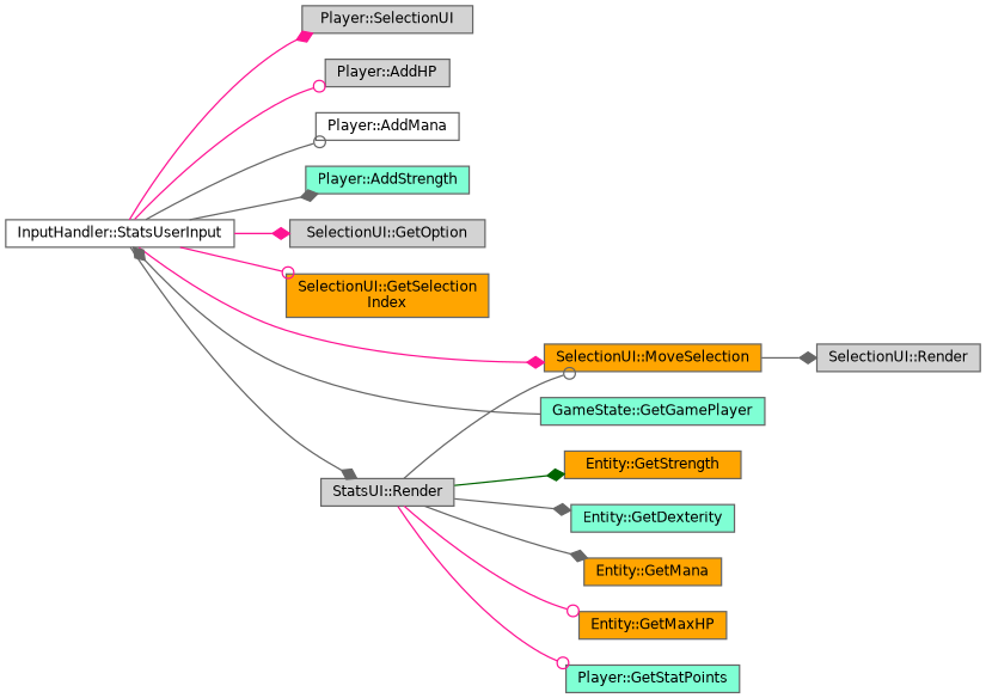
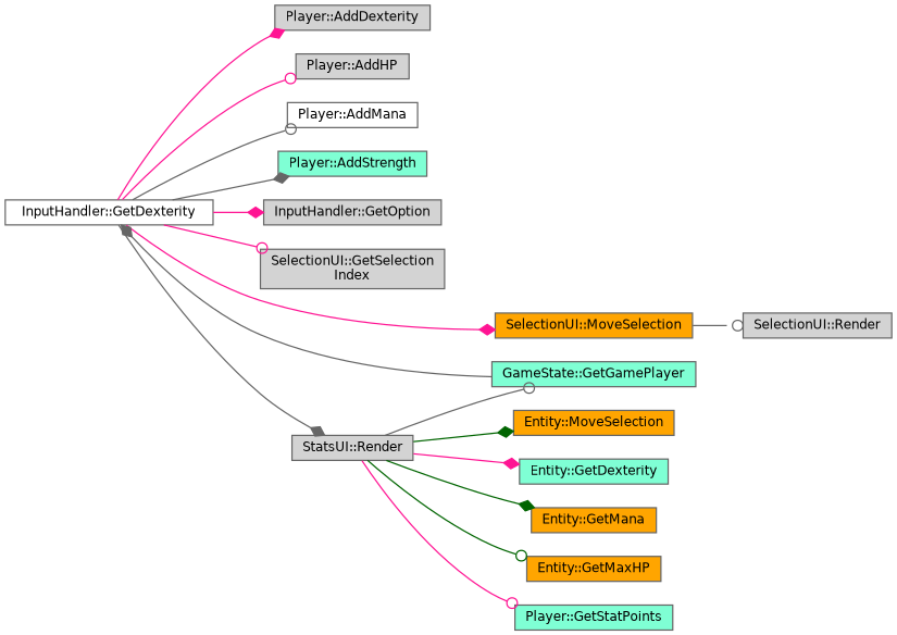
  digraph {
    rankdir=LR
    node [color=grey40 fillcolor=lightgrey fontname=Helvetica fontsize=10 shape=box style=filled]
    edge [arrowhead=diamond color=gray40 fontname=Helvetica fontsize=10 labelfontname=Helvetica labelfontsize=10 style=solid]
-   n1 [color=gray40 fillcolor=white fontcolor=black height=0.2 label="InputHandler::StatsUserInput" width=0.4]
-   n2 [height=0.2 label="Player::SelectionUI" width=0.4]
+   n1 [color=gray40 fillcolor=white fontcolor=black height=0.2 label="InputHandler::GetDexterity" width=0.4]
+   n2 [height=0.2 label="Player::AddDexterity" width=0.4]
    n3 [height=0.2 label="Player::AddHP" width=0.4]
    n4 [fillcolor=white height=0.2 label="Player::AddMana" width=0.4]
    n5 [fillcolor=aquamarine height=0.2 label="Player::AddStrength" width=0.4]
-   n6 [height=0.2 label="SelectionUI::GetOption" width=0.4]
-   n7 [fillcolor=orange height=0.2 label="SelectionUI::GetSelection\lIndex" width=0.4]
+   n6 [height=0.2 label="InputHandler::GetOption" width=0.4]
+   n7 [height=0.2 label="SelectionUI::GetSelection\lIndex" width=0.4]
    n8 [fillcolor=orange height=0.2 label="SelectionUI::MoveSelection" width=0.4]
    n9 [height=0.2 label="StatsUI::Render" width=0.4]
    n10 [fillcolor=aquamarine height=0.2 label="GameState::GetGamePlayer" width=0.4]
    n11 [height=0.2 label="SelectionUI::Render" width=0.4]
    n12 [fillcolor=aquamarine height=0.2 label="Entity::GetDexterity" width=0.4]
    n13 [fillcolor=orange height=0.2 label="Entity::GetMana" width=0.4]
    n14 [fillcolor=orange height=0.2 label="Entity::GetMaxHP" width=0.4]
    n15 [fillcolor=aquamarine height=0.2 label="Player::GetStatPoints" width=0.4]
-   n16 [fillcolor=orange height=0.2 label="Entity::GetStrength" width=0.4]
+   n16 [fillcolor=orange height=0.2 label="Entity::MoveSelection" width=0.4]
    n1 -> n2 [color=deeppink]
    n1 -> n3 [arrowhead=odot color=deeppink]
    n1 -> n4 [arrowhead=odot]
    n1 -> n5
    n1 -> n6 [color=deeppink]
    n1 -> n7 [arrowhead=odot color=deeppink]
    n1 -> n8 [color=deeppink]
    n1 -> n9
-   n8 -> n11
-   n9 -> n8 [arrowhead=odot]
-   n9 -> n12
-   n9 -> n13
-   n9 -> n14 [arrowhead=odot color=deeppink]
+   n8 -> n11 [arrowhead=odot]
+   n9 -> n10 [arrowhead=odot]
+   n9 -> n12 [color=deeppink]
+   n9 -> n13 [color=darkgreen]
+   n9 -> n14 [arrowhead=odot color=darkgreen]
    n9 -> n15 [arrowhead=odot color=deeppink]
    n9 -> n16 [color=darkgreen]
    n10 -> n1
  }
